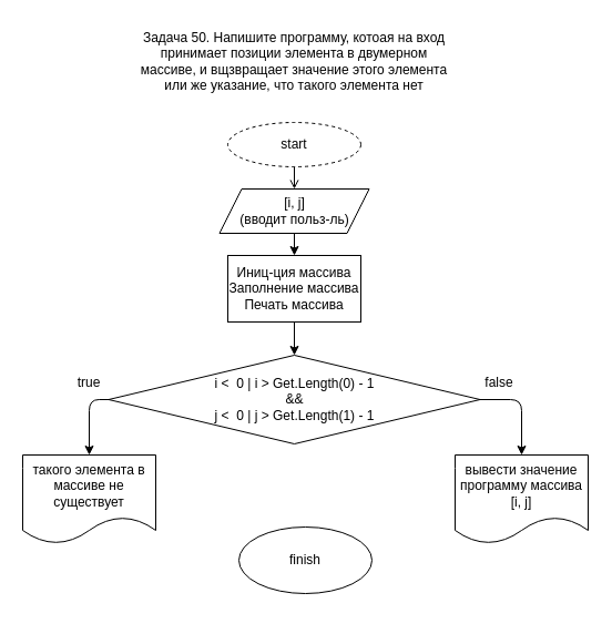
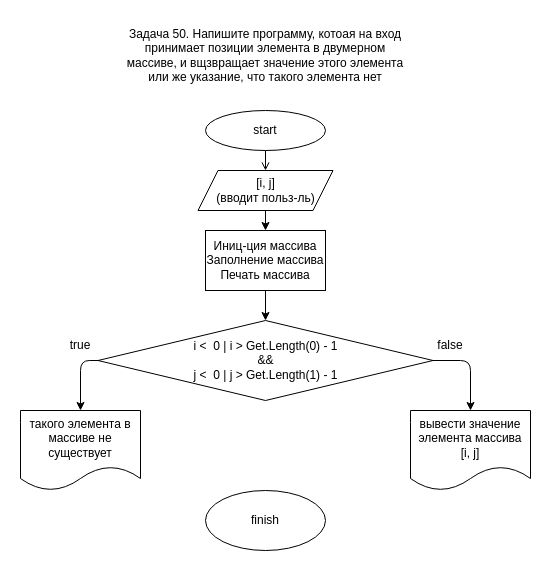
  <mxCell id="0" />
  <mxCell id="1" parent="0" />
  <mxCell id="2" value="Задача 50. Напишите программу, котоая на вход принимает позиции элемента в двумерном массиве, и вщзвращает значение этого элемента или же указание, что такого элемента нет" style="text;html=1;strokeColor=none;fillColor=none;align=center;verticalAlign=middle;whiteSpace=wrap;rounded=0;" vertex="1" parent="1"><mxGeometry x="120" y="20" width="290" height="70" as="geometry" /></mxCell>
- <mxCell id="3" value="start" style="ellipse;whiteSpace=wrap;html=1;dashed=1;" vertex="1" parent="1"><mxGeometry x="205" y="110" width="120" height="40" as="geometry" /></mxCell>
+ <mxCell id="3" value="start" style="ellipse;whiteSpace=wrap;html=1;" vertex="1" parent="1"><mxGeometry x="205" y="110" width="120" height="40" as="geometry" /></mxCell>
  <mxCell id="4" value="[i, j]&lt;br&gt;(вводит польз-ль)" style="shape=parallelogram;perimeter=parallelogramPerimeter;whiteSpace=wrap;html=1;fixedSize=1;" vertex="1" parent="1"><mxGeometry x="197.5" y="170" width="135" height="40" as="geometry" /></mxCell>
  <mxCell id="5" value="Иниц-ция массива&lt;br&gt;Заполнение массива&lt;br&gt;Печать массива" style="rounded=0;whiteSpace=wrap;html=1;" vertex="1" parent="1"><mxGeometry x="205" y="230" width="120" height="60" as="geometry" /></mxCell>
  <mxCell id="6" value="i &amp;lt;&amp;nbsp; 0 | i &amp;gt; Get.Length(0) - 1&lt;br&gt;&amp;amp;&amp;amp;&lt;br&gt;j &amp;lt;&amp;nbsp; 0 | j &amp;gt; Get.Length(1) - 1" style="rhombus;whiteSpace=wrap;html=1;" vertex="1" parent="1"><mxGeometry x="97.5" y="320" width="335" height="80" as="geometry" /></mxCell>
  <mxCell id="7" value="такого элемента в массиве не существует" style="shape=document;whiteSpace=wrap;html=1;boundedLbl=1;" vertex="1" parent="1"><mxGeometry x="20" y="410" width="120" height="80" as="geometry" /></mxCell>
- <mxCell id="8" value="вывести значение программу массива &lt;br&gt;[i, j]" style="shape=document;whiteSpace=wrap;html=1;boundedLbl=1;" vertex="1" parent="1"><mxGeometry x="410" y="410" width="120" height="80" as="geometry" /></mxCell>
- <mxCell id="9" value="finish" style="ellipse;whiteSpace=wrap;html=1;" vertex="1" parent="1"><mxGeometry x="215" y="475" width="120" height="60" as="geometry" /></mxCell>
+ <mxCell id="8" value="вывести значение элемента массива &lt;br&gt;[i, j]" style="shape=document;whiteSpace=wrap;html=1;boundedLbl=1;" vertex="1" parent="1"><mxGeometry x="410" y="410" width="120" height="80" as="geometry" /></mxCell>
+ <mxCell id="9" value="finish" style="ellipse;whiteSpace=wrap;html=1;" vertex="1" parent="1"><mxGeometry x="205" y="490" width="120" height="60" as="geometry" /></mxCell>
  <mxCell id="10" value="" style="endArrow=open;html=1;entryX=0.5;entryY=0;entryDx=0;entryDy=0;exitX=0.5;exitY=1;exitDx=0;exitDy=0;" edge="1" parent="1" source="3" target="4"><mxGeometry width="50" height="50" relative="1" as="geometry"><mxPoint x="390" y="-20" as="sourcePoint" /><mxPoint x="440" y="-70" as="targetPoint" /></mxGeometry></mxCell>
  <mxCell id="11" value="" style="endArrow=classic;html=1;entryX=0.5;entryY=0;entryDx=0;entryDy=0;exitX=0.5;exitY=1;exitDx=0;exitDy=0;" edge="1" parent="1" source="4" target="5"><mxGeometry width="50" height="50" relative="1" as="geometry"><mxPoint x="390" y="350" as="sourcePoint" /><mxPoint x="440" y="300" as="targetPoint" /></mxGeometry></mxCell>
  <mxCell id="12" value="" style="endArrow=classic;html=1;entryX=0.5;entryY=0;entryDx=0;entryDy=0;exitX=0.5;exitY=1;exitDx=0;exitDy=0;" edge="1" parent="1" source="5" target="6"><mxGeometry width="50" height="50" relative="1" as="geometry"><mxPoint x="390" y="350" as="sourcePoint" /><mxPoint x="440" y="300" as="targetPoint" /></mxGeometry></mxCell>
  <mxCell id="13" value="" style="endArrow=classic;html=1;entryX=0.5;entryY=0;entryDx=0;entryDy=0;exitX=1;exitY=0.5;exitDx=0;exitDy=0;" edge="1" parent="1" source="6" target="8"><mxGeometry width="50" height="50" relative="1" as="geometry"><mxPoint x="390" y="350" as="sourcePoint" /><mxPoint x="440" y="300" as="targetPoint" /><Array as="points"><mxPoint x="470" y="360" /></Array></mxGeometry></mxCell>
  <mxCell id="14" value="" style="endArrow=classic;html=1;entryX=0.5;entryY=0;entryDx=0;entryDy=0;exitX=0;exitY=0.5;exitDx=0;exitDy=0;" edge="1" parent="1" source="6" target="7"><mxGeometry width="50" height="50" relative="1" as="geometry"><mxPoint x="390" y="350" as="sourcePoint" /><mxPoint x="440" y="300" as="targetPoint" /><Array as="points"><mxPoint x="80" y="360" /></Array></mxGeometry></mxCell>
  <mxCell id="15" value="true" style="text;html=1;strokeColor=none;fillColor=none;align=center;verticalAlign=middle;whiteSpace=wrap;rounded=0;" vertex="1" parent="1"><mxGeometry x="50" y="330" width="60" height="30" as="geometry" /></mxCell>
  <mxCell id="16" value="false" style="text;html=1;strokeColor=none;fillColor=none;align=center;verticalAlign=middle;whiteSpace=wrap;rounded=0;" vertex="1" parent="1"><mxGeometry x="420" y="330" width="60" height="30" as="geometry" /></mxCell>
